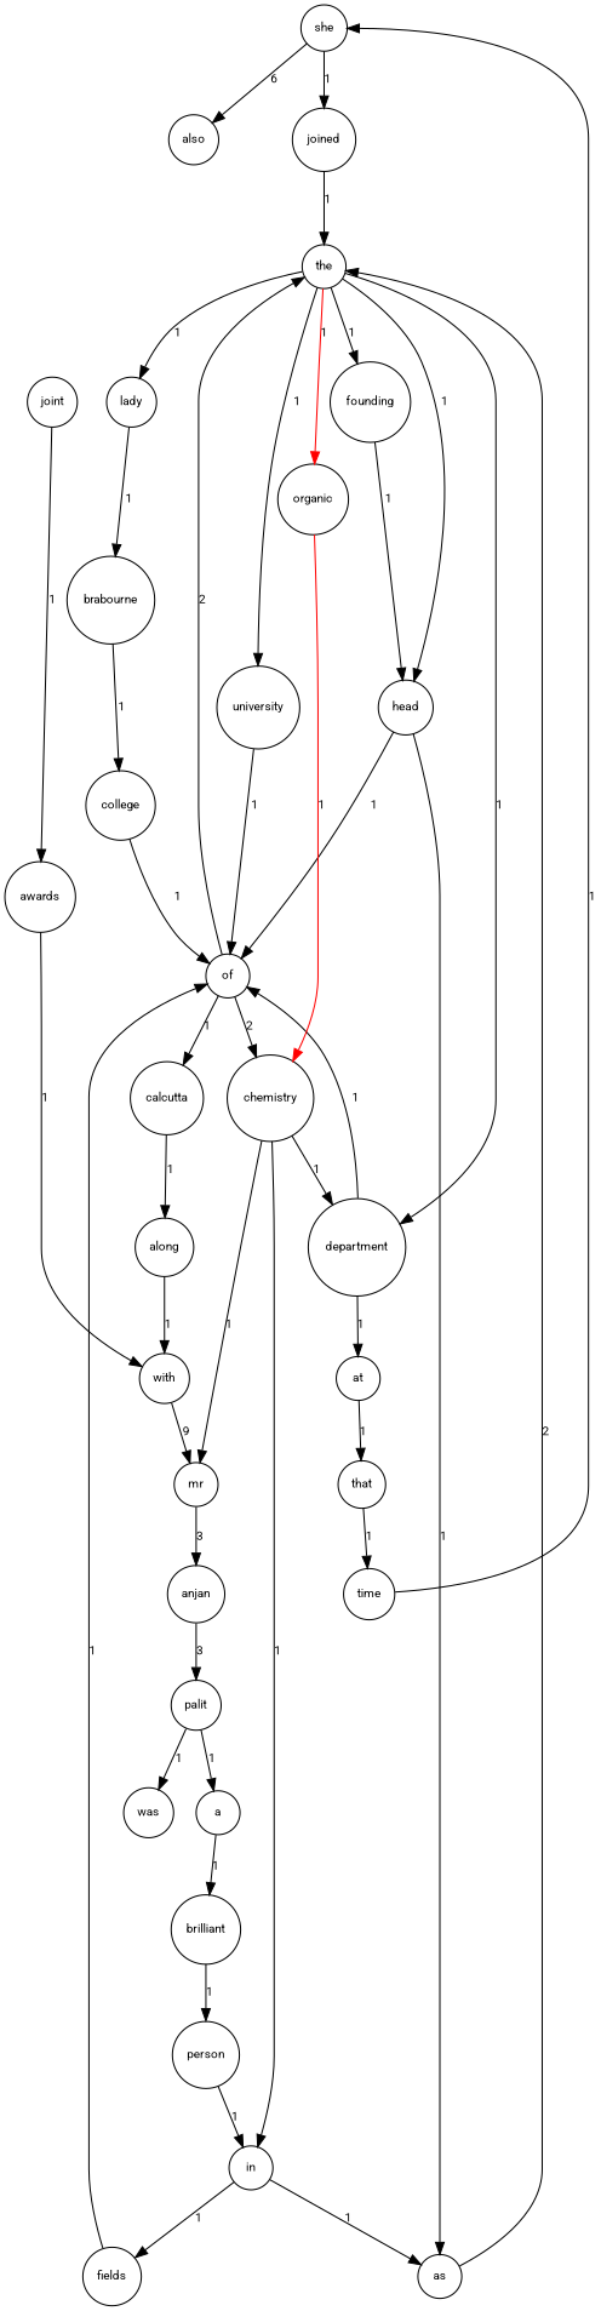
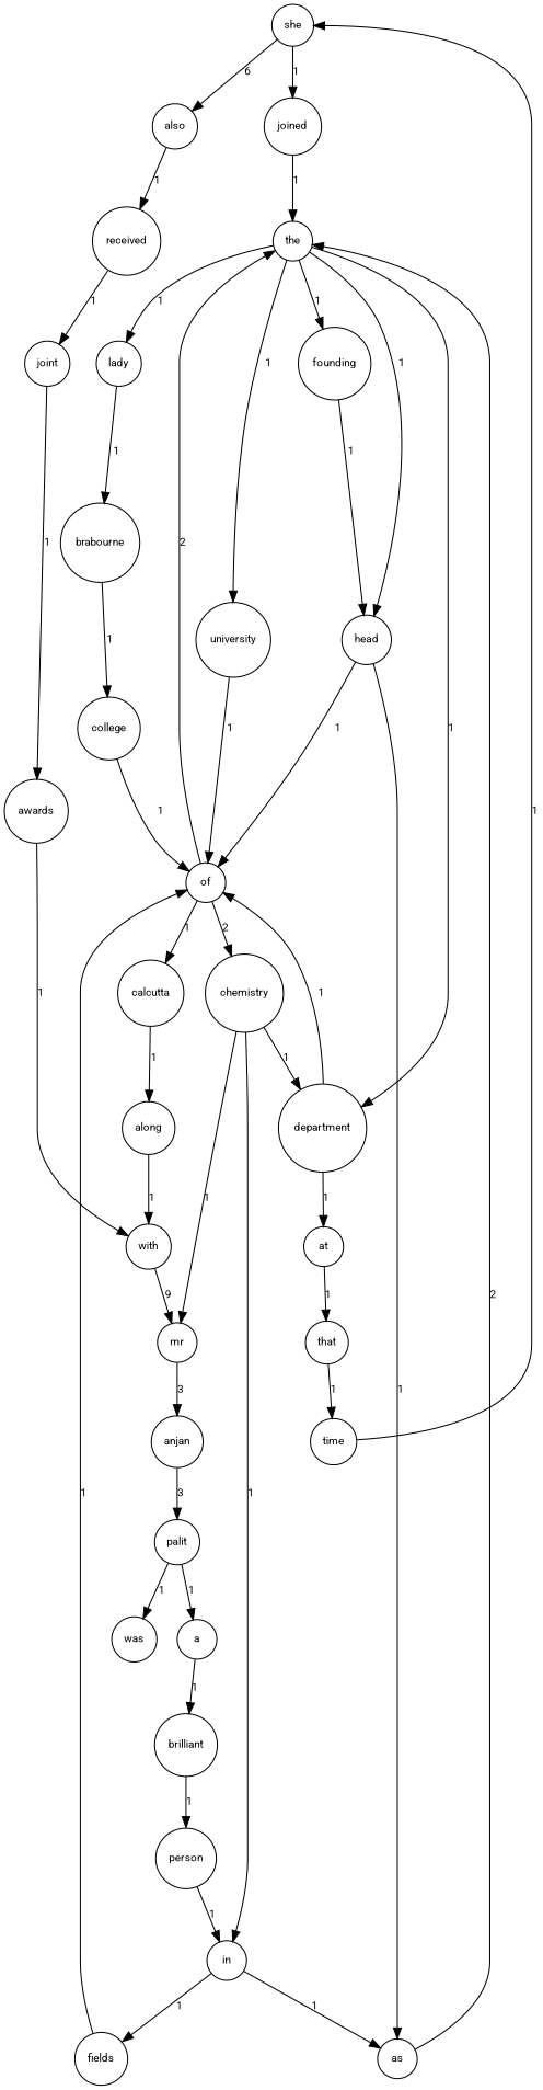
  digraph {
    fontname=Roboto
    fontsize=10
    node [fontname=Roboto fontsize=10 shape=circle]
    edge [fontname=Roboto fontsize=10]
    she
    joined
    also
    the
+   received
    lady
    university
    founding
    department
    head
-   organic
    joint
    brabourne
    of
    at
    as
    chemistry
    college
    calcutta
    that
    mr
    in
    along
    with
    anjan
    fields
    palit
    a
    was
    brilliant
    person
    time
    awards
    she -> joined [label=1]
    she -> also [label=6]
    joined -> the [label=1]
+   also -> received [label=1]
    the -> lady [label=1]
    the -> university [label=1]
    the -> founding [label=1]
    the -> department [label=1]
    the -> head [label=1]
-   the -> organic [color=red label=1]
+   received -> joint [label=1]
    lady -> brabourne [label=1]
    university -> of [label=1]
    founding -> head [label=1]
    department -> of [label=1]
    department -> at [label=1]
    head -> of [label=1]
    head -> as [label=1]
-   organic -> chemistry [color=red label=1]
    joint -> awards [label=1]
    brabourne -> college [label=1]
    of -> the [label=2]
    of -> chemistry [label=2]
    of -> calcutta [label=1]
    at -> that [label=1]
    as -> the [label=2]
    chemistry -> department [label=1]
    chemistry -> mr [label=1]
    chemistry -> in [label=1]
    college -> of [label=1]
    calcutta -> along [label=1]
    that -> time [label=1]
    mr -> anjan [label=3]
    in -> as [label=1]
    in -> fields [label=1]
    along -> with [label=1]
    with -> mr [label=9]
    anjan -> palit [label=3]
    fields -> of [label=1]
    palit -> a [label=1]
    palit -> was [label=1]
    a -> brilliant [label=1]
    brilliant -> person [label=1]
    person -> in [label=1]
    time -> she [label=1]
    awards -> with [label=1]
  }
